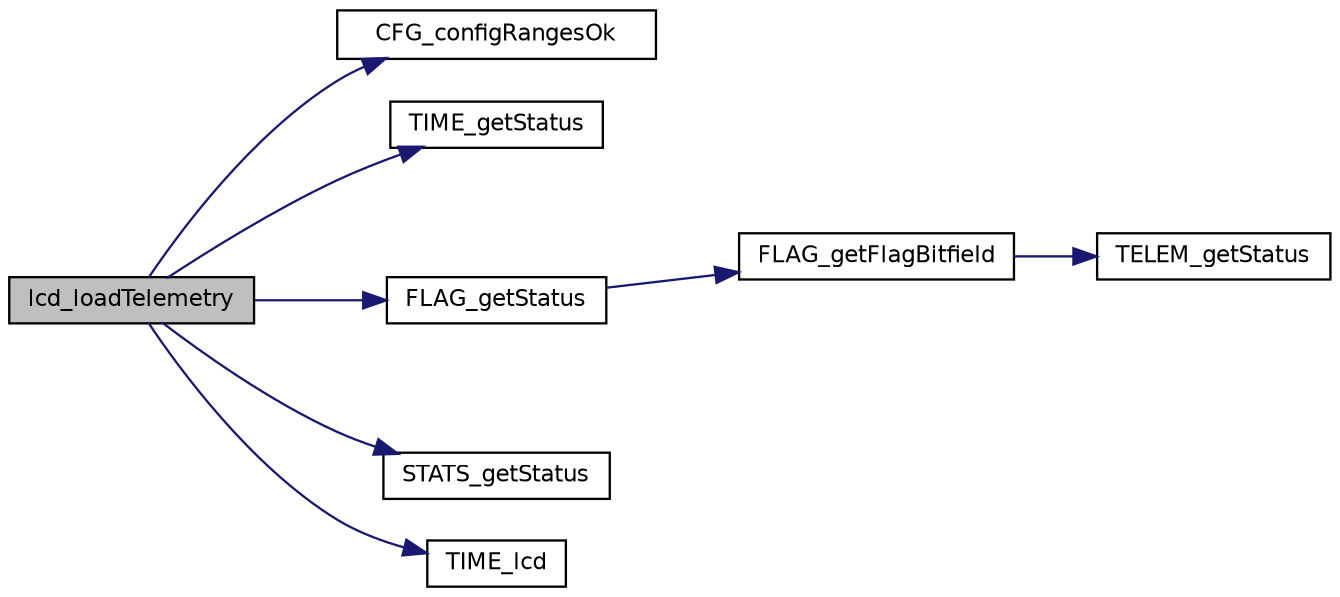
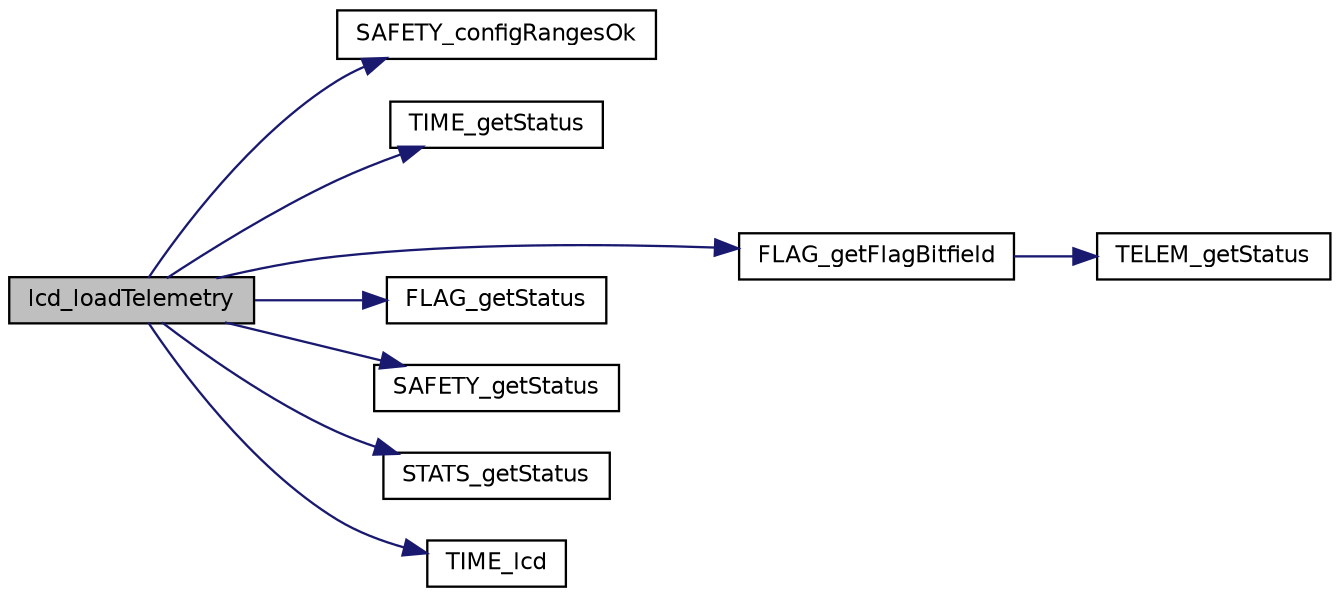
  digraph {
    rankdir=LR
    node [color=black fillcolor=white fontname=Helvetica fontsize=10 shape=record style=filled]
    edge [color=midnightblue fontname=Helvetica fontsize=10 labelfontname=Helvetica labelfontsize=10 style=solid]
    n1 [fillcolor=grey75 fontcolor=black height=0.2 label=lcd_loadTelemetry width=0.4]
-   n2 [height=0.2 label=CFG_configRangesOk width=0.4]
+   n2 [height=0.2 label=SAFETY_configRangesOk width=0.4]
    n3 [height=0.2 label=TIME_getStatus width=0.4]
    n4 [height=0.2 label=FLAG_getFlagBitfield width=0.4]
    n5 [height=0.2 label=FLAG_getStatus width=0.4]
+   n6 [height=0.2 label=SAFETY_getStatus width=0.4]
    n7 [height=0.2 label=STATS_getStatus width=0.4]
    n8 [height=0.2 label=TIME_lcd width=0.4]
    n9 [height=0.2 label=TELEM_getStatus width=0.4]
    n1 -> n2
    n1 -> n3
-   n5 -> n4
+   n1 -> n4
    n1 -> n5
+   n1 -> n6
    n1 -> n7
    n1 -> n8
    n4 -> n9
  }
